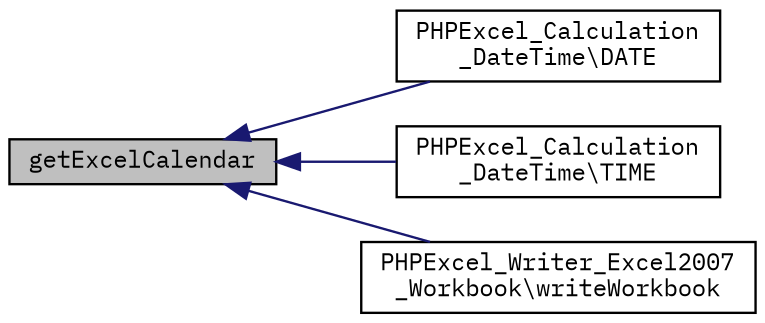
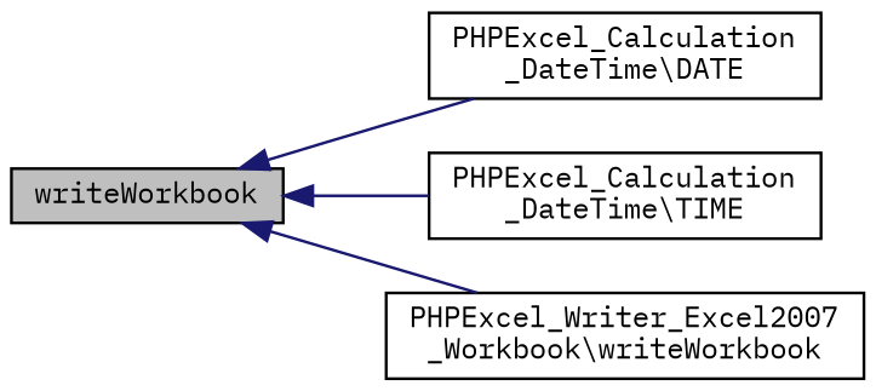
  digraph {
    rankdir=LR
    fontname="IBM Plex Mono"
    node [color=black fillcolor=white fontname="IBM Plex Mono" fontsize=10 shape=record style=filled]
    edge [color=midnightblue dir=back fontname="IBM Plex Mono" fontsize=10 labelfontname=Helvetica labelfontsize=10 style=solid]
-   n1 [fillcolor=grey75 fontcolor=black height=0.2 label=getExcelCalendar width=0.4]
+   n1 [fillcolor=grey75 fontcolor=black height=0.2 label=writeWorkbook width=0.4]
    n2 [height=0.2 label="PHPExcel_Calculation\l_DateTime\\DATE" width=0.4]
    n3 [height=0.2 label="PHPExcel_Calculation\l_DateTime\\TIME" width=0.4]
    n4 [height=0.2 label="PHPExcel_Writer_Excel2007\l_Workbook\\writeWorkbook" width=0.4]
    n1 -> n2
    n1 -> n3
    n1 -> n4
  }
